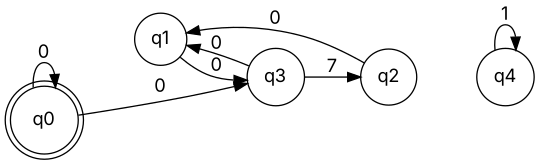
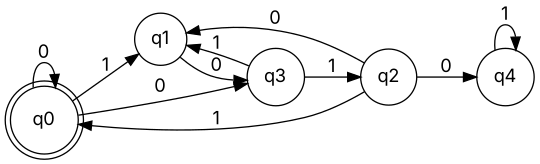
  digraph {
    fontname=Inter
    rankdir=LR
    node [fontname=Inter shape=circle]
    edge [fontname=Inter]
    q0 [shape=doublecircle]
    q1
    q3
    q2
    q4
    q0 -> q0 [label=0]
+   q0 -> q1 [label=1]
    q0 -> q3 [label=0]
    q1 -> q3 [label=0]
-   q3 -> q1 [label=0]
-   q3 -> q2 [label=7]
+   q3 -> q1 [label=1]
+   q3 -> q2 [label=1]
+   q2 -> q0 [label=1]
    q2 -> q1 [label=0]
+   q2 -> q4 [label=0]
    q4 -> q4 [label=1]
  }
